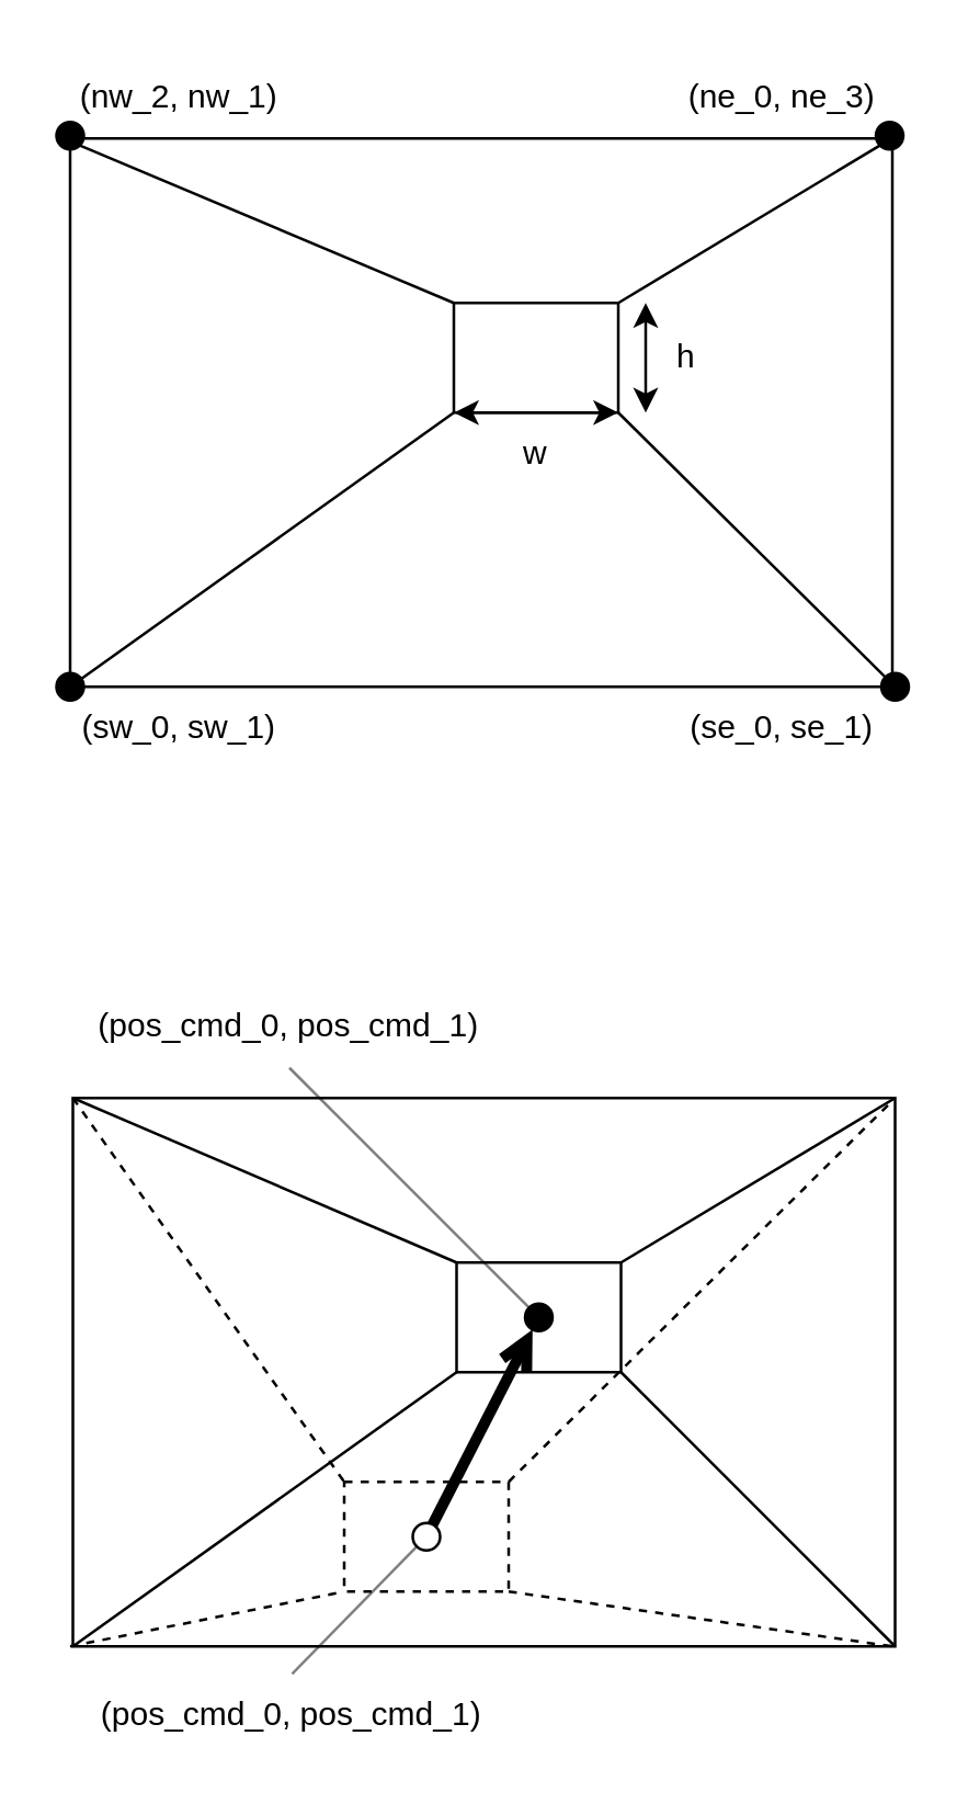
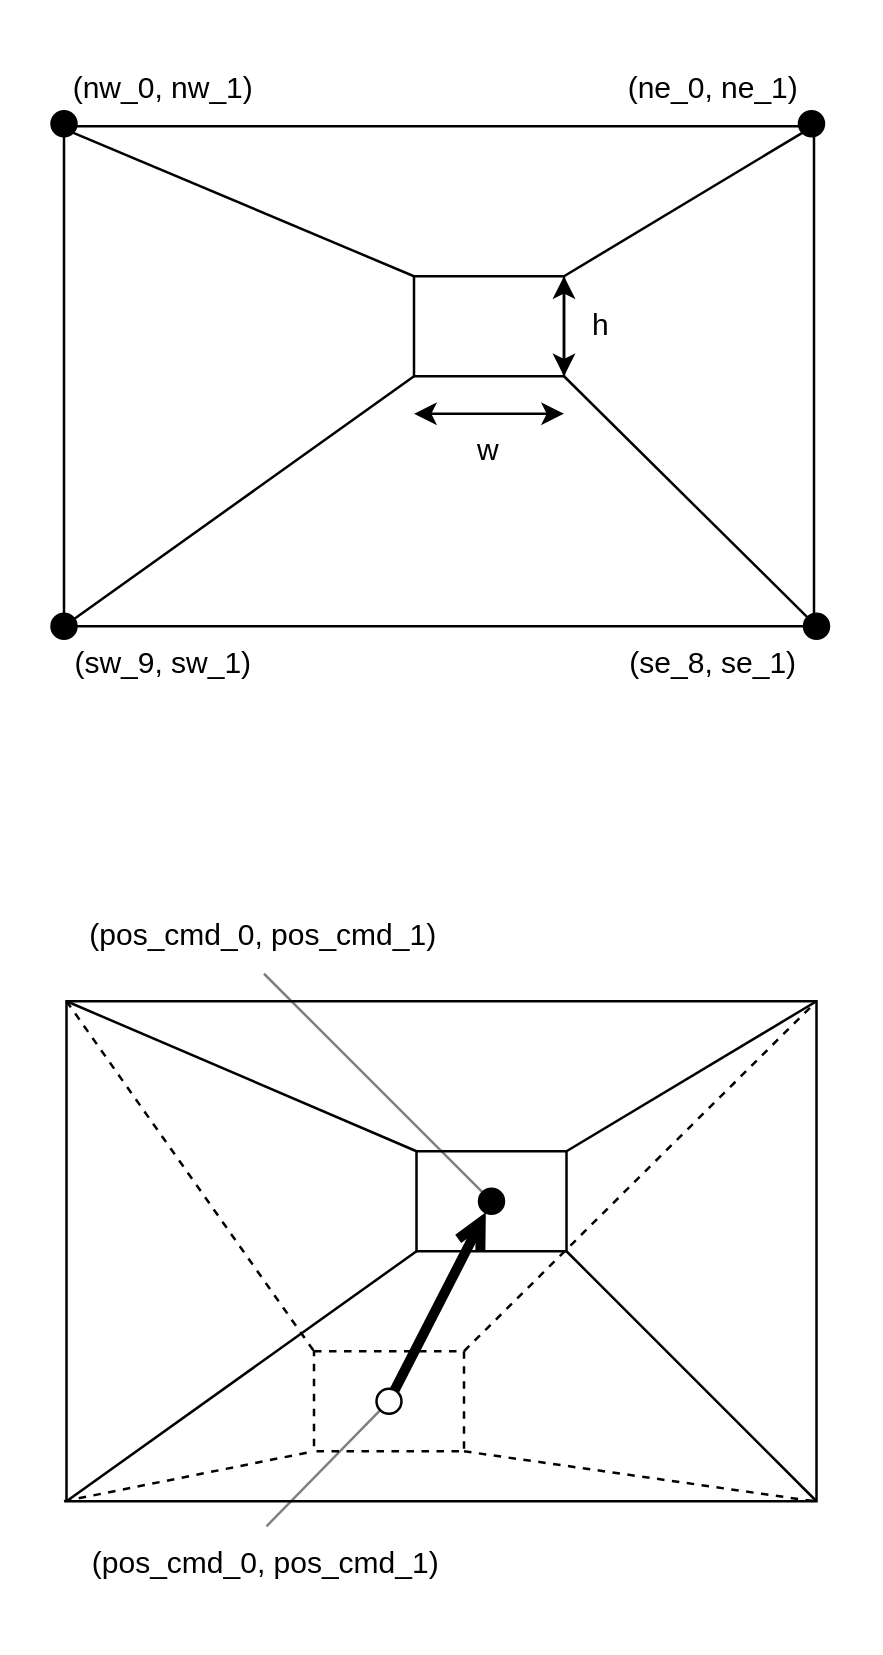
  <mxCell id="0" />
  <mxCell id="1" parent="0" />
  <mxCell id="2" value="" style="rounded=0;whiteSpace=wrap;html=1;" vertex="1" parent="1"><mxGeometry x="25" y="50" width="300" height="200" as="geometry" /></mxCell>
- <mxCell id="3" value="(sw_0, sw_1)" style="text;html=1;strokeColor=none;fillColor=none;align=center;verticalAlign=middle;whiteSpace=wrap;rounded=0;" vertex="1" parent="1"><mxGeometry x="25" y="250" width="80" height="30" as="geometry" /></mxCell>
- <mxCell id="4" value="(nw_2, nw_1)" style="text;html=1;strokeColor=none;fillColor=none;align=center;verticalAlign=middle;whiteSpace=wrap;rounded=0;" vertex="1" parent="1"><mxGeometry x="25" y="20" width="80" height="30" as="geometry" /></mxCell>
- <mxCell id="5" value="(ne_0, ne_3)" style="text;html=1;strokeColor=none;fillColor=none;align=center;verticalAlign=middle;whiteSpace=wrap;rounded=0;" vertex="1" parent="1"><mxGeometry x="245" y="20" width="80" height="30" as="geometry" /></mxCell>
- <mxCell id="6" value="(se_0, se_1)" style="text;html=1;strokeColor=none;fillColor=none;align=center;verticalAlign=middle;whiteSpace=wrap;rounded=0;" vertex="1" parent="1"><mxGeometry x="245" y="250" width="80" height="30" as="geometry" /></mxCell>
+ <mxCell id="3" value="(sw_9, sw_1)" style="text;html=1;strokeColor=none;fillColor=none;align=center;verticalAlign=middle;whiteSpace=wrap;rounded=0;" vertex="1" parent="1"><mxGeometry x="25" y="250" width="80" height="30" as="geometry" /></mxCell>
+ <mxCell id="4" value="(nw_0, nw_1)" style="text;html=1;strokeColor=none;fillColor=none;align=center;verticalAlign=middle;whiteSpace=wrap;rounded=0;" vertex="1" parent="1"><mxGeometry x="25" y="20" width="80" height="30" as="geometry" /></mxCell>
+ <mxCell id="5" value="(ne_0, ne_1)" style="text;html=1;strokeColor=none;fillColor=none;align=center;verticalAlign=middle;whiteSpace=wrap;rounded=0;" vertex="1" parent="1"><mxGeometry x="245" y="20" width="80" height="30" as="geometry" /></mxCell>
+ <mxCell id="6" value="(se_8, se_1)" style="text;html=1;strokeColor=none;fillColor=none;align=center;verticalAlign=middle;whiteSpace=wrap;rounded=0;" vertex="1" parent="1"><mxGeometry x="245" y="250" width="80" height="30" as="geometry" /></mxCell>
  <mxCell id="7" value="" style="rounded=0;whiteSpace=wrap;html=1;" vertex="1" parent="1"><mxGeometry x="165" y="110" width="60" height="40" as="geometry" /></mxCell>
- <mxCell id="8" value="w" style="text;html=1;strokeColor=none;fillColor=none;align=center;verticalAlign=middle;whiteSpace=wrap;rounded=0;" vertex="1" parent="1"><mxGeometry x="165" y="150" width="60" height="30" as="geometry" /></mxCell>
- <mxCell id="9" value="h" style="text;html=1;strokeColor=none;fillColor=none;align=center;verticalAlign=middle;whiteSpace=wrap;rounded=0;" vertex="1" parent="1"><mxGeometry x="235" y="110" width="30" height="40" as="geometry" /></mxCell>
+ <mxCell id="8" value="w" style="text;html=1;strokeColor=none;fillColor=none;align=center;verticalAlign=middle;whiteSpace=wrap;rounded=0;" vertex="1" parent="1"><mxGeometry x="165" y="165" width="60" height="30" as="geometry" /></mxCell>
+ <mxCell id="9" value="h" style="text;html=1;strokeColor=none;fillColor=none;align=center;verticalAlign=middle;whiteSpace=wrap;rounded=0;" vertex="1" parent="1"><mxGeometry x="225" y="110" width="30" height="40" as="geometry" /></mxCell>
  <mxCell id="10" value="" style="endArrow=none;html=1;rounded=0;entryX=0;entryY=1;entryDx=0;entryDy=0;exitX=0;exitY=1;exitDx=0;exitDy=0;" edge="1" parent="1" source="2" target="7"><mxGeometry width="50" height="50" relative="1" as="geometry"><mxPoint x="245" y="240" as="sourcePoint" /><mxPoint x="295" y="190" as="targetPoint" /></mxGeometry></mxCell>
  <mxCell id="11" value="" style="endArrow=none;html=1;rounded=0;entryX=0;entryY=0;entryDx=0;entryDy=0;exitX=1;exitY=1;exitDx=0;exitDy=0;" edge="1" parent="1" source="18" target="7"><mxGeometry width="50" height="50" relative="1" as="geometry"><mxPoint x="35" y="260" as="sourcePoint" /><mxPoint x="165" y="170" as="targetPoint" /></mxGeometry></mxCell>
  <mxCell id="12" value="" style="endArrow=none;html=1;rounded=0;entryX=1;entryY=0;entryDx=0;entryDy=0;exitX=0;exitY=1;exitDx=0;exitDy=0;startArrow=none;" edge="1" parent="1" source="16" target="7"><mxGeometry width="50" height="50" relative="1" as="geometry"><mxPoint x="35" y="60" as="sourcePoint" /><mxPoint x="165" y="130" as="targetPoint" /></mxGeometry></mxCell>
  <mxCell id="13" value="" style="endArrow=none;html=1;rounded=0;entryX=1;entryY=1;entryDx=0;entryDy=0;exitX=1;exitY=1;exitDx=0;exitDy=0;startArrow=none;" edge="1" parent="1" source="14" target="2"><mxGeometry width="50" height="50" relative="1" as="geometry"><mxPoint x="415" y="120" as="sourcePoint" /><mxPoint x="175" y="140" as="targetPoint" /></mxGeometry></mxCell>
  <mxCell id="14" value="" style="ellipse;whiteSpace=wrap;html=1;aspect=fixed;fillColor=#000000;" vertex="1" parent="1"><mxGeometry x="321" y="245" width="10" height="10" as="geometry" /></mxCell>
  <mxCell id="15" value="" style="endArrow=none;html=1;rounded=0;entryX=1;entryY=1;entryDx=0;entryDy=0;exitX=1;exitY=1;exitDx=0;exitDy=0;" edge="1" parent="1" source="7" target="14"><mxGeometry width="50" height="50" relative="1" as="geometry"><mxPoint x="225" y="150" as="sourcePoint" /><mxPoint x="325" y="250" as="targetPoint" /></mxGeometry></mxCell>
  <mxCell id="16" value="" style="ellipse;whiteSpace=wrap;html=1;aspect=fixed;fillColor=#000000;" vertex="1" parent="1"><mxGeometry x="319" y="44" width="10" height="10" as="geometry" /></mxCell>
  <mxCell id="17" value="" style="endArrow=none;html=1;rounded=0;entryX=1;entryY=0;entryDx=0;entryDy=0;exitX=1;exitY=1;exitDx=0;exitDy=0;" edge="1" parent="1" source="5" target="16"><mxGeometry width="50" height="50" relative="1" as="geometry"><mxPoint x="325" y="50" as="sourcePoint" /><mxPoint x="225" y="110" as="targetPoint" /></mxGeometry></mxCell>
  <mxCell id="18" value="" style="ellipse;whiteSpace=wrap;html=1;aspect=fixed;fillColor=#000000;" vertex="1" parent="1"><mxGeometry x="20" y="44" width="10" height="10" as="geometry" /></mxCell>
  <mxCell id="19" value="" style="ellipse;whiteSpace=wrap;html=1;aspect=fixed;fillColor=#000000;" vertex="1" parent="1"><mxGeometry x="20" y="245" width="10" height="10" as="geometry" /></mxCell>
  <mxCell id="20" value="" style="endArrow=classic;startArrow=classic;html=1;rounded=0;entryX=1;entryY=0;entryDx=0;entryDy=0;exitX=0;exitY=0;exitDx=0;exitDy=0;" edge="1" parent="1" source="8" target="8"><mxGeometry width="50" height="50" relative="1" as="geometry"><mxPoint x="95" y="190" as="sourcePoint" /><mxPoint x="145" y="140" as="targetPoint" /></mxGeometry></mxCell>
  <mxCell id="21" value="" style="endArrow=classic;startArrow=classic;html=1;rounded=0;entryX=0;entryY=0;entryDx=0;entryDy=0;exitX=0;exitY=1;exitDx=0;exitDy=0;" edge="1" parent="1" source="9" target="9"><mxGeometry width="50" height="50" relative="1" as="geometry"><mxPoint x="175" y="160" as="sourcePoint" /><mxPoint x="235" y="160" as="targetPoint" /></mxGeometry></mxCell>
  <mxCell id="22" value="" style="rounded=0;whiteSpace=wrap;html=1;" vertex="1" parent="1"><mxGeometry x="26" y="400" width="300" height="200" as="geometry" /></mxCell>
  <mxCell id="23" value="" style="rounded=0;whiteSpace=wrap;html=1;" vertex="1" parent="1"><mxGeometry x="166" y="460" width="60" height="40" as="geometry" /></mxCell>
  <mxCell id="24" value="" style="endArrow=none;html=1;rounded=0;entryX=0;entryY=1;entryDx=0;entryDy=0;exitX=0;exitY=1;exitDx=0;exitDy=0;" edge="1" parent="1" source="22" target="23"><mxGeometry width="50" height="50" relative="1" as="geometry"><mxPoint x="246" y="590" as="sourcePoint" /><mxPoint x="296" y="540" as="targetPoint" /></mxGeometry></mxCell>
  <mxCell id="25" value="" style="endArrow=none;html=1;rounded=0;entryX=0;entryY=0;entryDx=0;entryDy=0;exitX=0;exitY=0;exitDx=0;exitDy=0;" edge="1" parent="1" source="22" target="23"><mxGeometry width="50" height="50" relative="1" as="geometry"><mxPoint x="29.536" y="402.536" as="sourcePoint" /><mxPoint x="166" y="520" as="targetPoint" /></mxGeometry></mxCell>
  <mxCell id="26" value="" style="endArrow=none;html=1;rounded=0;exitX=1;exitY=1;exitDx=0;exitDy=0;entryX=1;entryY=1;entryDx=0;entryDy=0;" edge="1" parent="1" source="23" target="22"><mxGeometry width="50" height="50" relative="1" as="geometry"><mxPoint x="226" y="500" as="sourcePoint" /><mxPoint x="325" y="620" as="targetPoint" /></mxGeometry></mxCell>
  <mxCell id="27" value="" style="ellipse;whiteSpace=wrap;html=1;aspect=fixed;fillColor=#000000;" vertex="1" parent="1"><mxGeometry x="191" y="475" width="10" height="10" as="geometry" /></mxCell>
  <mxCell id="28" value="" style="endArrow=none;html=1;rounded=0;exitX=1;exitY=0;exitDx=0;exitDy=0;entryX=1;entryY=0;entryDx=0;entryDy=0;" edge="1" parent="1" source="23" target="22"><mxGeometry width="50" height="50" relative="1" as="geometry"><mxPoint x="225" y="450" as="sourcePoint" /><mxPoint x="275" y="400" as="targetPoint" /></mxGeometry></mxCell>
  <mxCell id="29" value="" style="rounded=0;whiteSpace=wrap;html=1;dashed=1;" vertex="1" parent="1"><mxGeometry x="125" y="540" width="60" height="40" as="geometry" /></mxCell>
  <mxCell id="30" value="" style="endArrow=none;html=1;rounded=0;entryX=0;entryY=1;entryDx=0;entryDy=0;dashed=1;" edge="1" parent="1" target="29"><mxGeometry width="50" height="50" relative="1" as="geometry"><mxPoint x="25" y="600" as="sourcePoint" /><mxPoint x="245" y="610" as="targetPoint" /></mxGeometry></mxCell>
  <mxCell id="31" value="" style="endArrow=none;html=1;rounded=0;entryX=0;entryY=0;entryDx=0;entryDy=0;exitX=0;exitY=0;exitDx=0;exitDy=0;dashed=1;" edge="1" parent="1" target="29" source="22"><mxGeometry width="50" height="50" relative="1" as="geometry"><mxPoint x="-25" y="470" as="sourcePoint" /><mxPoint x="115" y="590" as="targetPoint" /></mxGeometry></mxCell>
  <mxCell id="32" value="" style="endArrow=none;html=1;rounded=0;exitX=1;exitY=1;exitDx=0;exitDy=0;dashed=1;" edge="1" parent="1" source="29"><mxGeometry width="50" height="50" relative="1" as="geometry"><mxPoint x="175" y="570" as="sourcePoint" /><mxPoint x="325" y="600" as="targetPoint" /></mxGeometry></mxCell>
  <mxCell id="33" value="" style="ellipse;whiteSpace=wrap;html=1;aspect=fixed;fillColor=none;" vertex="1" parent="1"><mxGeometry x="150" y="555" width="10" height="10" as="geometry" /></mxCell>
  <mxCell id="34" value="" style="endArrow=none;html=1;rounded=0;exitX=1;exitY=0;exitDx=0;exitDy=0;entryX=1;entryY=0;entryDx=0;entryDy=0;dashed=1;" edge="1" parent="1" source="29" target="22"><mxGeometry width="50" height="50" relative="1" as="geometry"><mxPoint x="174" y="520" as="sourcePoint" /><mxPoint x="275" y="470" as="targetPoint" /></mxGeometry></mxCell>
  <mxCell id="35" value="(pos_cmd_0, pos_cmd_1)" style="text;html=1;strokeColor=none;fillColor=none;align=center;verticalAlign=middle;whiteSpace=wrap;rounded=0;dashed=1;" vertex="1" parent="1"><mxGeometry x="25" y="359" width="160" height="30" as="geometry" /></mxCell>
  <mxCell id="36" value="(pos_cmd_0, pos_cmd_1)" style="text;html=1;strokeColor=none;fillColor=none;align=center;verticalAlign=middle;whiteSpace=wrap;rounded=0;dashed=1;" vertex="1" parent="1"><mxGeometry x="26" y="610" width="160" height="30" as="geometry" /></mxCell>
  <mxCell id="37" value="" style="endArrow=none;html=1;rounded=0;exitX=0.5;exitY=0;exitDx=0;exitDy=0;opacity=50;endFill=0;" edge="1" parent="1" source="36" target="33"><mxGeometry width="50" height="50" relative="1" as="geometry"><mxPoint x="205" y="680" as="sourcePoint" /><mxPoint x="255" y="630" as="targetPoint" /></mxGeometry></mxCell>
  <mxCell id="38" value="" style="endArrow=none;html=1;rounded=0;exitX=0.5;exitY=1;exitDx=0;exitDy=0;opacity=50;endFill=0;" edge="1" parent="1" source="35" target="27"><mxGeometry width="50" height="50" relative="1" as="geometry"><mxPoint x="115" y="610" as="sourcePoint" /><mxPoint x="165" y="575" as="targetPoint" /></mxGeometry></mxCell>
  <mxCell id="39" value="" style="endArrow=open;html=1;rounded=0;fillColor=default;gradientDirection=north;gradientColor=#000000;strokeWidth=4;startArrow=none;startFill=0;endFill=0;shadow=0;sketch=0;" edge="1" parent="1" source="33" target="27"><mxGeometry width="50" height="50" relative="1" as="geometry"><mxPoint x="150" y="540" as="sourcePoint" /><mxPoint x="200" y="490" as="targetPoint" /></mxGeometry></mxCell>
